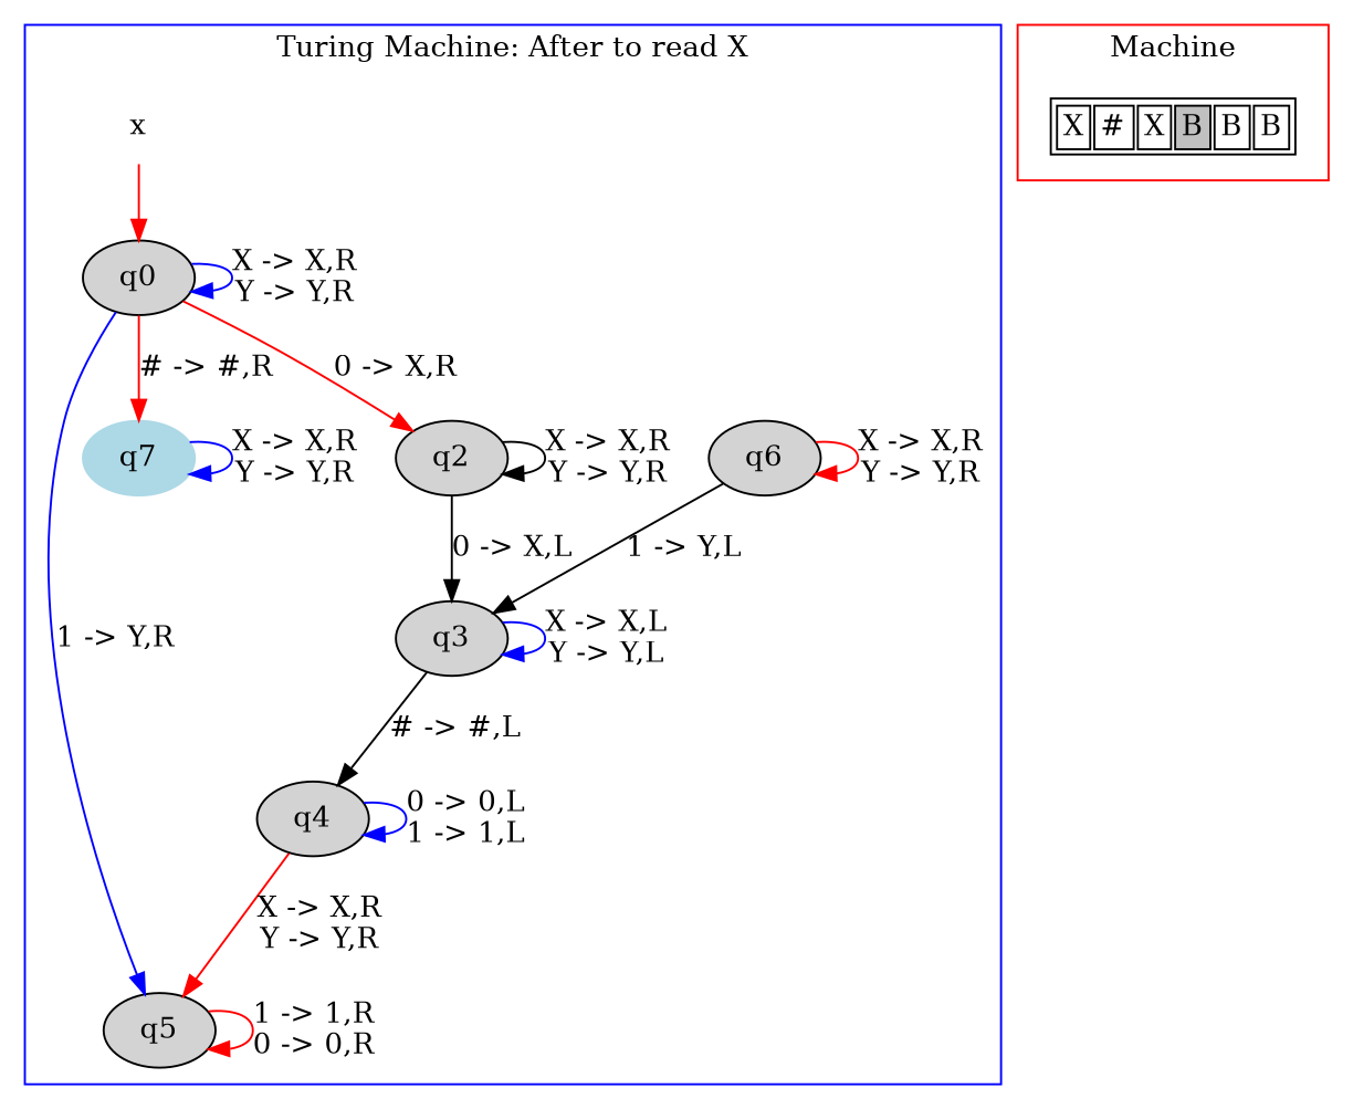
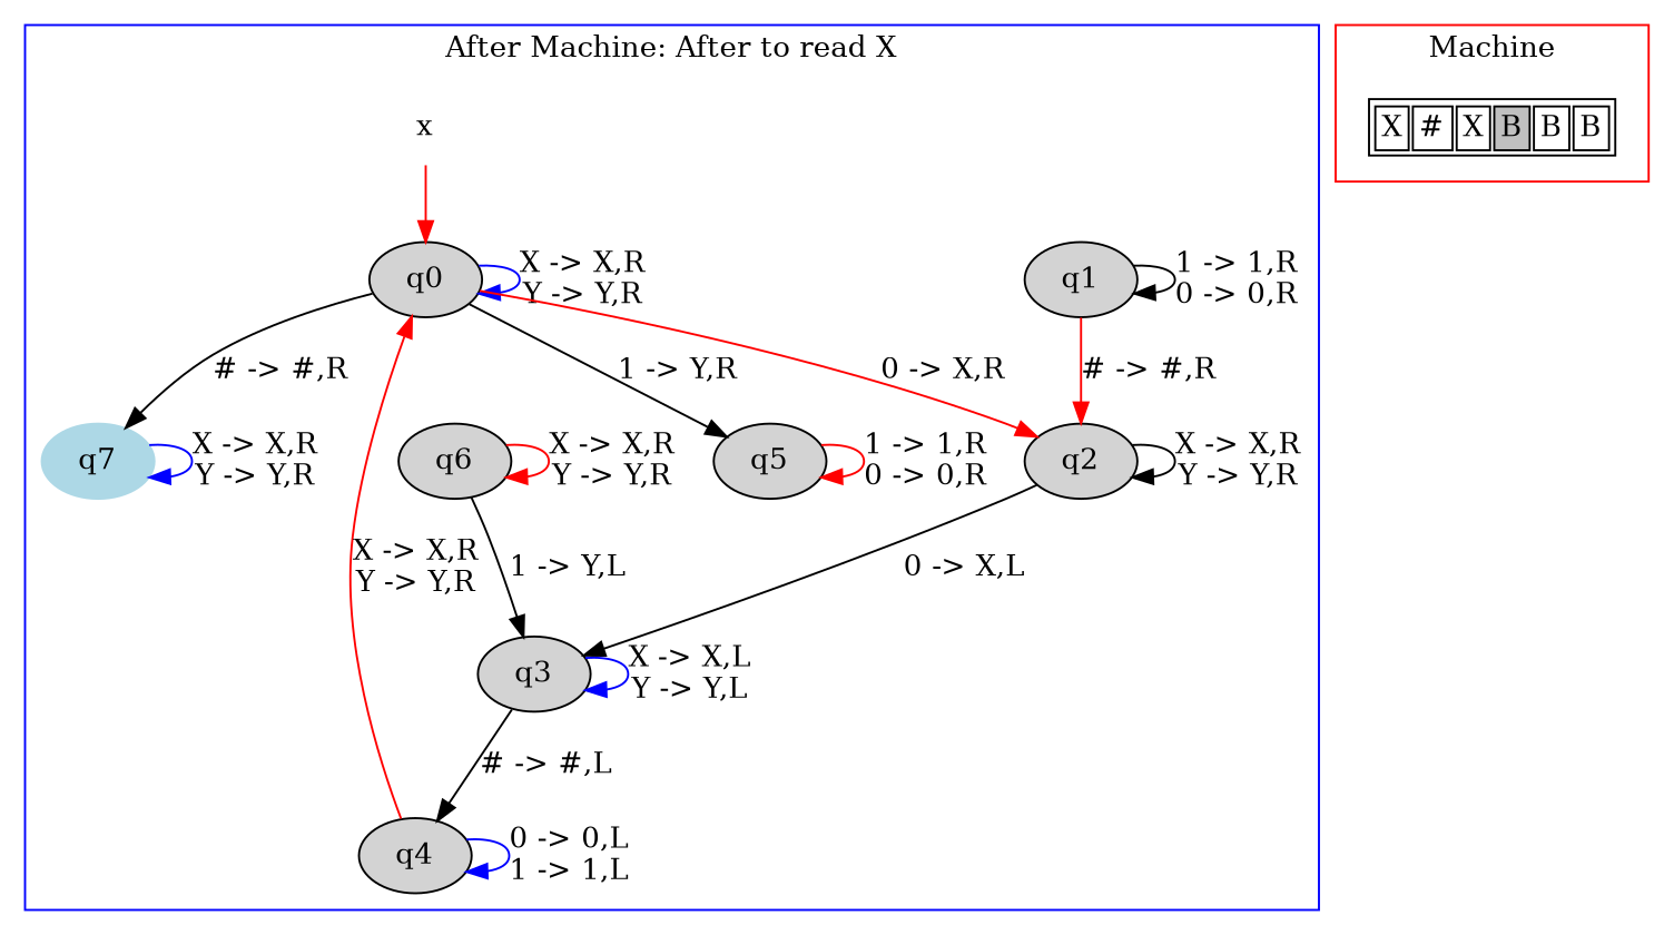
  digraph {
    node [style=filled]
    edge [color=red]
    q0
+   q1
    q5
    q7 [color=lightblue]
    q2
    q3
    q4
    q6
    x [color=white]
    n10 [label=<<TABLE> <TR> <TD><FONT>X</FONT></TD> <TD><FONT>#</FONT></TD> <TD><FONT>X</FONT></TD> <TD BGCOLOR="gray"><FONT>B</FONT></TD> <TD><FONT>B</FONT></TD> <TD><FONT>B</FONT></TD> </TR> </TABLE>> shape=plaintext style=""]
    subgraph cluster_1 {
      color=blue
-     label="Turing Machine: After to read X"
+     label="After Machine: After to read X"
      q0
+     q1
      q5
      q7
      q2
      q3
      q4
      q6
      x
    }
    subgraph cluster_2 {
      color=red
      label=Machine
      n10
    }
    q0 -> q0 [color=blue label="X -> X,R\nY -> Y,R"]
-   q0 -> q5 [color=blue label="1 -> Y,R"]
-   q0 -> q7 [label="# -> #,R"]
+   q0 -> q5 [color=black label="1 -> Y,R"]
+   q0 -> q7 [color=black label="# -> #,R"]
    q0 -> q2 [label="0 -> X,R"]
+   q1 -> q1 [color=black label="1 -> 1,R\n0 -> 0,R"]
+   q1 -> q2 [label="# -> #,R"]
    q5 -> q5 [label="1 -> 1,R\n0 -> 0,R"]
    q7 -> q7 [color=blue label="X -> X,R\nY -> Y,R"]
    q2 -> q2 [color=black label="X -> X,R\nY -> Y,R"]
    q2 -> q3 [color=black label="0 -> X,L"]
    q3 -> q3 [color=blue label="X -> X,L\nY -> Y,L"]
    q3 -> q4 [color=black label="# -> #,L"]
-   q4 -> q5 [label="X -> X,R\nY -> Y,R"]
+   q4 -> q0 [label="X -> X,R\nY -> Y,R"]
    q4 -> q4 [color=blue label="0 -> 0,L\n1 -> 1,L"]
    q6 -> q3 [color=black label="1 -> Y,L"]
    q6 -> q6 [label="X -> X,R\nY -> Y,R"]
    x -> q0
  }
